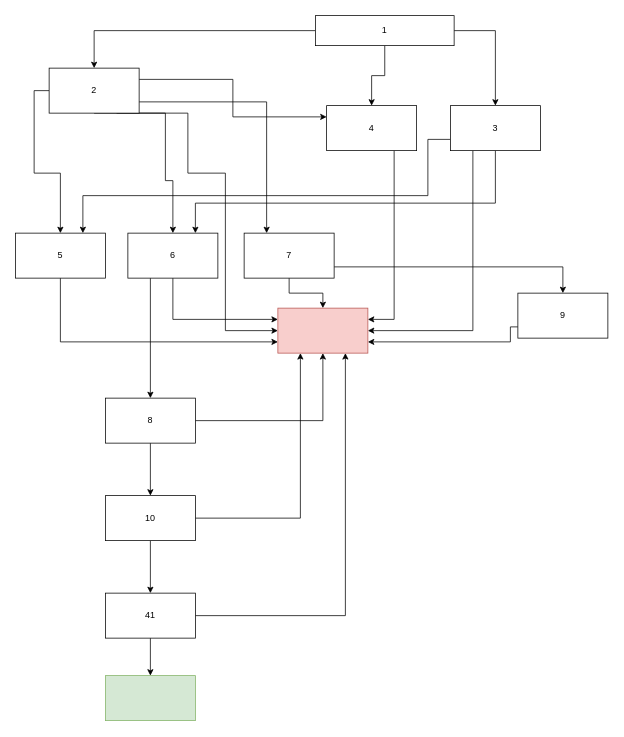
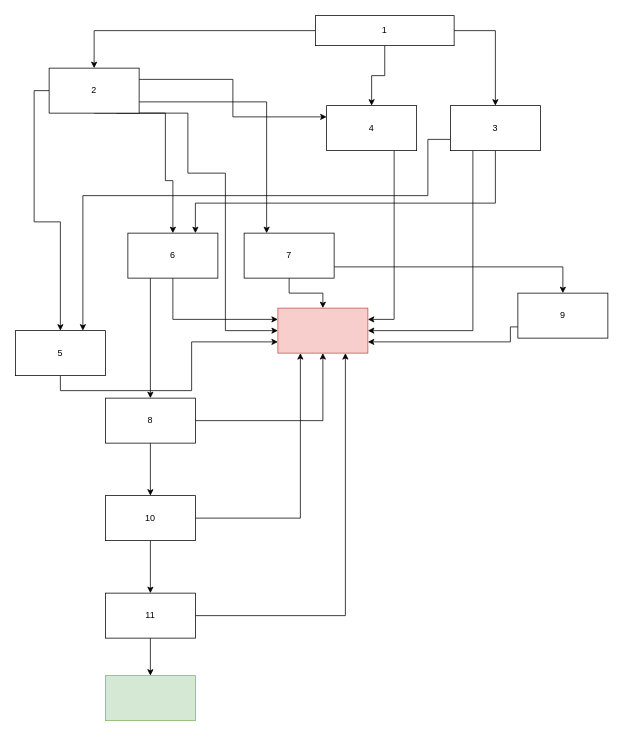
  <mxCell id="0" />
  <mxCell id="1" parent="0" />
  <mxCell id="2" style="edgeStyle=orthogonalEdgeStyle;rounded=0;orthogonalLoop=1;jettySize=auto;html=1;exitX=0.5;exitY=1;exitDx=0;exitDy=0;entryX=0.5;entryY=0;entryDx=0;entryDy=0;" edge="1" parent="1" source="5" target="33"><mxGeometry relative="1" as="geometry" /></mxCell>
  <mxCell id="3" style="edgeStyle=orthogonalEdgeStyle;rounded=0;orthogonalLoop=1;jettySize=auto;html=1;exitX=1;exitY=0.5;exitDx=0;exitDy=0;" edge="1" parent="1" source="5" target="15"><mxGeometry relative="1" as="geometry" /></mxCell>
  <mxCell id="4" style="edgeStyle=orthogonalEdgeStyle;rounded=0;orthogonalLoop=1;jettySize=auto;html=1;exitX=0;exitY=0.5;exitDx=0;exitDy=0;entryX=0.5;entryY=0;entryDx=0;entryDy=0;" edge="1" parent="1" source="5" target="11"><mxGeometry relative="1" as="geometry" /></mxCell>
  <mxCell id="5" value="1" style="rounded=0;whiteSpace=wrap;html=1;" vertex="1" parent="1"><mxGeometry x="420" y="20" width="185" height="40" as="geometry" /></mxCell>
  <mxCell id="6" style="edgeStyle=orthogonalEdgeStyle;rounded=0;orthogonalLoop=1;jettySize=auto;html=1;exitX=0;exitY=0.5;exitDx=0;exitDy=0;entryX=0.5;entryY=0;entryDx=0;entryDy=0;" edge="1" parent="1" source="11" target="31"><mxGeometry relative="1" as="geometry" /></mxCell>
  <mxCell id="7" style="edgeStyle=orthogonalEdgeStyle;rounded=0;orthogonalLoop=1;jettySize=auto;html=1;exitX=0.5;exitY=1;exitDx=0;exitDy=0;entryX=0.5;entryY=0;entryDx=0;entryDy=0;" edge="1" parent="1" source="11" target="29"><mxGeometry relative="1" as="geometry"><Array as="points"><mxPoint x="220" y="240" /><mxPoint x="230" y="240" /></Array></mxGeometry></mxCell>
  <mxCell id="8" style="edgeStyle=orthogonalEdgeStyle;rounded=0;orthogonalLoop=1;jettySize=auto;html=1;exitX=1;exitY=0.25;exitDx=0;exitDy=0;entryX=0;entryY=0.25;entryDx=0;entryDy=0;" edge="1" parent="1" source="11" target="33"><mxGeometry relative="1" as="geometry" /></mxCell>
  <mxCell id="9" style="edgeStyle=orthogonalEdgeStyle;rounded=0;orthogonalLoop=1;jettySize=auto;html=1;exitX=1;exitY=0.75;exitDx=0;exitDy=0;entryX=0.25;entryY=0;entryDx=0;entryDy=0;" edge="1" parent="1" source="11" target="18"><mxGeometry relative="1" as="geometry" /></mxCell>
  <mxCell id="10" style="edgeStyle=orthogonalEdgeStyle;rounded=0;orthogonalLoop=1;jettySize=auto;html=1;exitX=0.75;exitY=1;exitDx=0;exitDy=0;entryX=0;entryY=0.5;entryDx=0;entryDy=0;" edge="1" parent="1" source="11" target="37"><mxGeometry relative="1" as="geometry"><Array as="points"><mxPoint x="250" y="230" /><mxPoint x="300" y="230" /><mxPoint x="300" y="440" /></Array></mxGeometry></mxCell>
  <mxCell id="11" value="2" style="rounded=0;whiteSpace=wrap;html=1;" vertex="1" parent="1"><mxGeometry x="65" y="90" width="120" height="60" as="geometry" /></mxCell>
  <mxCell id="12" style="edgeStyle=orthogonalEdgeStyle;rounded=0;orthogonalLoop=1;jettySize=auto;html=1;exitX=0.25;exitY=1;exitDx=0;exitDy=0;entryX=1;entryY=0.5;entryDx=0;entryDy=0;" edge="1" parent="1" source="15" target="37"><mxGeometry relative="1" as="geometry" /></mxCell>
  <mxCell id="13" style="edgeStyle=orthogonalEdgeStyle;rounded=0;orthogonalLoop=1;jettySize=auto;html=1;exitX=0;exitY=0.75;exitDx=0;exitDy=0;entryX=0.75;entryY=0;entryDx=0;entryDy=0;" edge="1" parent="1" source="15" target="31"><mxGeometry relative="1" as="geometry"><Array as="points"><mxPoint x="570" y="185" /><mxPoint x="570" y="260" /><mxPoint x="110" y="260" /></Array></mxGeometry></mxCell>
  <mxCell id="14" style="edgeStyle=orthogonalEdgeStyle;rounded=0;orthogonalLoop=1;jettySize=auto;html=1;exitX=0.5;exitY=1;exitDx=0;exitDy=0;entryX=0.75;entryY=0;entryDx=0;entryDy=0;" edge="1" parent="1" source="15" target="29"><mxGeometry relative="1" as="geometry"><Array as="points"><mxPoint x="660" y="270" /><mxPoint x="260" y="270" /></Array></mxGeometry></mxCell>
  <mxCell id="15" value="3" style="rounded=0;whiteSpace=wrap;html=1;" vertex="1" parent="1"><mxGeometry x="600" y="140" width="120" height="60" as="geometry" /></mxCell>
  <mxCell id="16" style="edgeStyle=orthogonalEdgeStyle;rounded=0;orthogonalLoop=1;jettySize=auto;html=1;exitX=1;exitY=0.75;exitDx=0;exitDy=0;entryX=0.5;entryY=0;entryDx=0;entryDy=0;" edge="1" parent="1" source="18" target="26"><mxGeometry relative="1" as="geometry" /></mxCell>
  <mxCell id="17" style="edgeStyle=orthogonalEdgeStyle;rounded=0;orthogonalLoop=1;jettySize=auto;html=1;exitX=0.5;exitY=1;exitDx=0;exitDy=0;entryX=0.5;entryY=0;entryDx=0;entryDy=0;" edge="1" parent="1" source="18" target="37"><mxGeometry relative="1" as="geometry" /></mxCell>
  <mxCell id="18" value="7" style="rounded=0;whiteSpace=wrap;html=1;" vertex="1" parent="1"><mxGeometry x="325" y="310" width="120" height="60" as="geometry" /></mxCell>
  <mxCell id="19" style="edgeStyle=orthogonalEdgeStyle;rounded=0;orthogonalLoop=1;jettySize=auto;html=1;exitX=1;exitY=0.5;exitDx=0;exitDy=0;entryX=0.5;entryY=1;entryDx=0;entryDy=0;" edge="1" parent="1" source="21" target="37"><mxGeometry relative="1" as="geometry" /></mxCell>
  <mxCell id="20" style="edgeStyle=orthogonalEdgeStyle;rounded=0;orthogonalLoop=1;jettySize=auto;html=1;exitX=0.5;exitY=1;exitDx=0;exitDy=0;" edge="1" parent="1" source="21" target="24"><mxGeometry relative="1" as="geometry" /></mxCell>
  <mxCell id="21" value="8" style="rounded=0;whiteSpace=wrap;html=1;" vertex="1" parent="1"><mxGeometry x="140" y="530" width="120" height="60" as="geometry" /></mxCell>
  <mxCell id="22" style="edgeStyle=orthogonalEdgeStyle;rounded=0;orthogonalLoop=1;jettySize=auto;html=1;exitX=1;exitY=0.5;exitDx=0;exitDy=0;entryX=0.25;entryY=1;entryDx=0;entryDy=0;" edge="1" parent="1" source="24" target="37"><mxGeometry relative="1" as="geometry" /></mxCell>
  <mxCell id="23" style="edgeStyle=orthogonalEdgeStyle;rounded=0;orthogonalLoop=1;jettySize=auto;html=1;exitX=0.5;exitY=1;exitDx=0;exitDy=0;entryX=0.5;entryY=0;entryDx=0;entryDy=0;" edge="1" parent="1" source="24" target="36"><mxGeometry relative="1" as="geometry" /></mxCell>
  <mxCell id="24" value="10" style="rounded=0;whiteSpace=wrap;html=1;" vertex="1" parent="1"><mxGeometry x="140" y="660" width="120" height="60" as="geometry" /></mxCell>
  <mxCell id="25" style="edgeStyle=orthogonalEdgeStyle;rounded=0;orthogonalLoop=1;jettySize=auto;html=1;exitX=0;exitY=0.75;exitDx=0;exitDy=0;entryX=1;entryY=0.75;entryDx=0;entryDy=0;" edge="1" parent="1" source="26" target="37"><mxGeometry relative="1" as="geometry"><Array as="points"><mxPoint x="680" y="455" /></Array></mxGeometry></mxCell>
  <mxCell id="26" value="9" style="rounded=0;whiteSpace=wrap;html=1;" vertex="1" parent="1"><mxGeometry x="690" y="390" width="120" height="60" as="geometry" /></mxCell>
  <mxCell id="27" style="edgeStyle=orthogonalEdgeStyle;rounded=0;orthogonalLoop=1;jettySize=auto;html=1;exitX=0.5;exitY=1;exitDx=0;exitDy=0;entryX=0;entryY=0.25;entryDx=0;entryDy=0;" edge="1" parent="1" source="29" target="37"><mxGeometry relative="1" as="geometry" /></mxCell>
  <mxCell id="28" style="edgeStyle=orthogonalEdgeStyle;rounded=0;orthogonalLoop=1;jettySize=auto;html=1;exitX=0.25;exitY=1;exitDx=0;exitDy=0;entryX=0.5;entryY=0;entryDx=0;entryDy=0;" edge="1" parent="1" source="29" target="21"><mxGeometry relative="1" as="geometry" /></mxCell>
  <mxCell id="29" value="6" style="rounded=0;whiteSpace=wrap;html=1;" vertex="1" parent="1"><mxGeometry x="170" y="310" width="120" height="60" as="geometry" /></mxCell>
  <mxCell id="30" style="edgeStyle=orthogonalEdgeStyle;rounded=0;orthogonalLoop=1;jettySize=auto;html=1;exitX=0.5;exitY=1;exitDx=0;exitDy=0;entryX=0;entryY=0.75;entryDx=0;entryDy=0;" edge="1" parent="1" source="31" target="37"><mxGeometry relative="1" as="geometry" /></mxCell>
- <mxCell id="31" value="5" style="rounded=0;whiteSpace=wrap;html=1;" vertex="1" parent="1"><mxGeometry y="310" width="120" height="60" as="geometry" x="20" /></mxCell>
+ <mxCell id="31" value="5" style="rounded=0;whiteSpace=wrap;html=1;" vertex="1" parent="1"><mxGeometry x="20" y="440" width="120" height="60" as="geometry" /></mxCell>
  <mxCell id="32" style="edgeStyle=orthogonalEdgeStyle;rounded=0;orthogonalLoop=1;jettySize=auto;html=1;exitX=0.75;exitY=1;exitDx=0;exitDy=0;entryX=1;entryY=0.25;entryDx=0;entryDy=0;" edge="1" parent="1" source="33" target="37"><mxGeometry relative="1" as="geometry" /></mxCell>
  <mxCell id="33" value="4" style="rounded=0;whiteSpace=wrap;html=1;" vertex="1" parent="1"><mxGeometry x="435" y="140" width="120" height="60" as="geometry" /></mxCell>
  <mxCell id="34" style="edgeStyle=orthogonalEdgeStyle;rounded=0;orthogonalLoop=1;jettySize=auto;html=1;exitX=1;exitY=0.5;exitDx=0;exitDy=0;entryX=0.75;entryY=1;entryDx=0;entryDy=0;" edge="1" parent="1" source="36" target="37"><mxGeometry relative="1" as="geometry" /></mxCell>
  <mxCell id="35" style="edgeStyle=orthogonalEdgeStyle;rounded=0;orthogonalLoop=1;jettySize=auto;html=1;exitX=0.5;exitY=1;exitDx=0;exitDy=0;entryX=0.5;entryY=0;entryDx=0;entryDy=0;" edge="1" parent="1" source="36" target="38"><mxGeometry relative="1" as="geometry" /></mxCell>
- <mxCell id="36" value="41" style="rounded=0;whiteSpace=wrap;html=1;" vertex="1" parent="1"><mxGeometry x="140" y="790" width="120" height="60" as="geometry" /></mxCell>
+ <mxCell id="36" value="11" style="rounded=0;whiteSpace=wrap;html=1;" vertex="1" parent="1"><mxGeometry x="140" y="790" width="120" height="60" as="geometry" /></mxCell>
  <mxCell id="37" value="" style="rounded=0;whiteSpace=wrap;html=1;fillColor=#f8cecc;strokeColor=#b85450;" vertex="1" parent="1"><mxGeometry x="370" y="410" width="120" height="60" as="geometry" /></mxCell>
  <mxCell id="38" value="" style="rounded=0;whiteSpace=wrap;html=1;fillColor=#d5e8d4;strokeColor=#82b366;" vertex="1" parent="1"><mxGeometry x="140" y="900" width="120" height="60" as="geometry" /></mxCell>
